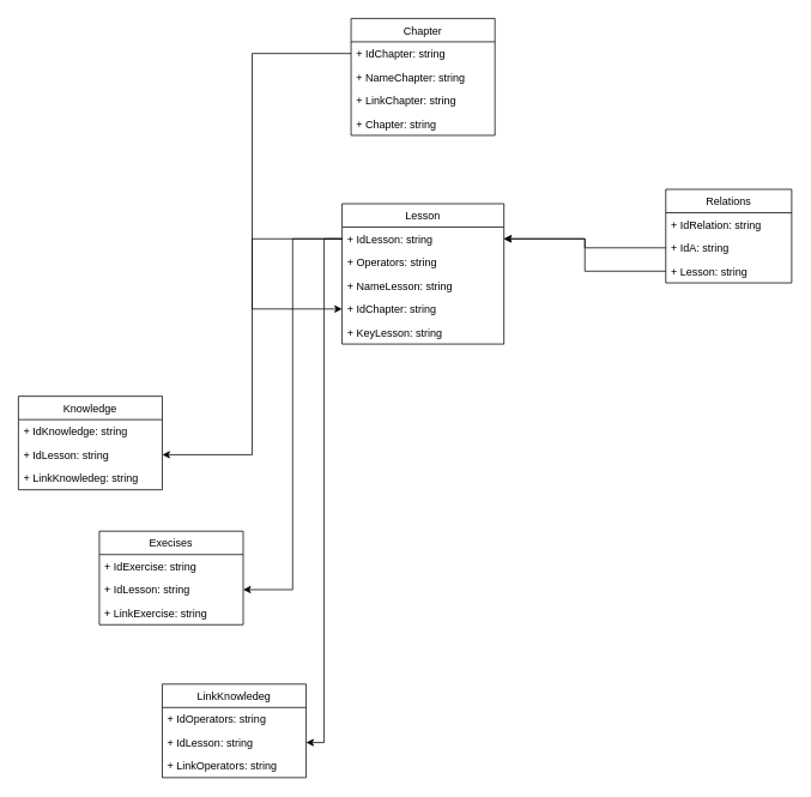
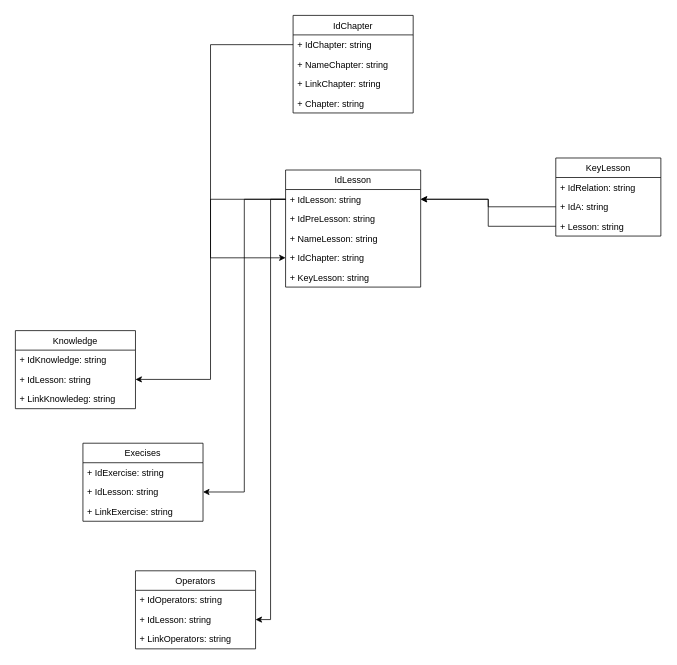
  <mxCell id="0" />
  <mxCell id="1" parent="0" />
- <mxCell id="2" value="Chapter" style="swimlane;fontStyle=0;childLayout=stackLayout;horizontal=1;startSize=26;fillColor=none;horizontalStack=0;resizeParent=1;resizeParentMax=0;resizeLast=0;collapsible=1;marginBottom=0;" parent="1" vertex="1"><mxGeometry x="390" y="20" width="160" height="130" as="geometry" /></mxCell>
+ <mxCell id="2" value="IdChapter" style="swimlane;fontStyle=0;childLayout=stackLayout;horizontal=1;startSize=26;fillColor=none;horizontalStack=0;resizeParent=1;resizeParentMax=0;resizeLast=0;collapsible=1;marginBottom=0;" parent="1" vertex="1"><mxGeometry x="390" y="20" width="160" height="130" as="geometry" /></mxCell>
  <mxCell id="3" value="+ IdChapter: string" style="text;strokeColor=none;fillColor=none;align=left;verticalAlign=top;spacingLeft=4;spacingRight=4;overflow=hidden;rotatable=0;points=[[0,0.5],[1,0.5]];portConstraint=eastwest;" parent="2" vertex="1"><mxGeometry y="26" width="160" height="26" as="geometry" /></mxCell>
  <mxCell id="4" value="+ NameChapter: string " style="text;strokeColor=none;fillColor=none;align=left;verticalAlign=top;spacingLeft=4;spacingRight=4;overflow=hidden;rotatable=0;points=[[0,0.5],[1,0.5]];portConstraint=eastwest;" parent="2" vertex="1"><mxGeometry y="52" width="160" height="26" as="geometry" /></mxCell>
  <mxCell id="5" value="+ LinkChapter: string" style="text;strokeColor=none;fillColor=none;align=left;verticalAlign=top;spacingLeft=4;spacingRight=4;overflow=hidden;rotatable=0;points=[[0,0.5],[1,0.5]];portConstraint=eastwest;" parent="2" vertex="1"><mxGeometry y="78" width="160" height="26" as="geometry" /></mxCell>
  <mxCell id="6" value="+ Chapter: string" style="text;strokeColor=none;fillColor=none;align=left;verticalAlign=top;spacingLeft=4;spacingRight=4;overflow=hidden;rotatable=0;points=[[0,0.5],[1,0.5]];portConstraint=eastwest;" parent="2" vertex="1"><mxGeometry y="104" width="160" height="26" as="geometry" /></mxCell>
- <mxCell id="7" value="Relations" style="swimlane;fontStyle=0;childLayout=stackLayout;horizontal=1;startSize=26;fillColor=none;horizontalStack=0;resizeParent=1;resizeParentMax=0;resizeLast=0;collapsible=1;marginBottom=0;" parent="1" vertex="1"><mxGeometry x="740" y="210" width="140" height="104" as="geometry" /></mxCell>
+ <mxCell id="7" value="KeyLesson" style="swimlane;fontStyle=0;childLayout=stackLayout;horizontal=1;startSize=26;fillColor=none;horizontalStack=0;resizeParent=1;resizeParentMax=0;resizeLast=0;collapsible=1;marginBottom=0;" parent="1" vertex="1"><mxGeometry x="740" y="210" width="140" height="104" as="geometry" /></mxCell>
  <mxCell id="8" value="+ IdRelation: string" style="text;strokeColor=none;fillColor=none;align=left;verticalAlign=top;spacingLeft=4;spacingRight=4;overflow=hidden;rotatable=0;points=[[0,0.5],[1,0.5]];portConstraint=eastwest;" vertex="1" parent="7"><mxGeometry y="26" width="140" height="26" as="geometry" /></mxCell>
  <mxCell id="9" value="+ IdA: string" style="text;strokeColor=none;fillColor=none;align=left;verticalAlign=top;spacingLeft=4;spacingRight=4;overflow=hidden;rotatable=0;points=[[0,0.5],[1,0.5]];portConstraint=eastwest;" parent="7" vertex="1"><mxGeometry y="52" width="140" height="26" as="geometry" /></mxCell>
  <mxCell id="10" value="+ Lesson: string" style="text;strokeColor=none;fillColor=none;align=left;verticalAlign=top;spacingLeft=4;spacingRight=4;overflow=hidden;rotatable=0;points=[[0,0.5],[1,0.5]];portConstraint=eastwest;" parent="7" vertex="1"><mxGeometry y="78" width="140" height="26" as="geometry" /></mxCell>
- <mxCell id="11" value="Lesson" style="swimlane;fontStyle=0;childLayout=stackLayout;horizontal=1;startSize=26;fillColor=none;horizontalStack=0;resizeParent=1;resizeParentMax=0;resizeLast=0;collapsible=1;marginBottom=0;" parent="1" vertex="1"><mxGeometry x="380" y="226" width="180" height="156" as="geometry" /></mxCell>
+ <mxCell id="11" value="IdLesson" style="swimlane;fontStyle=0;childLayout=stackLayout;horizontal=1;startSize=26;fillColor=none;horizontalStack=0;resizeParent=1;resizeParentMax=0;resizeLast=0;collapsible=1;marginBottom=0;" parent="1" vertex="1"><mxGeometry x="380" y="226" width="180" height="156" as="geometry" /></mxCell>
  <mxCell id="12" value="+ IdLesson: string" style="text;strokeColor=none;fillColor=none;align=left;verticalAlign=top;spacingLeft=4;spacingRight=4;overflow=hidden;rotatable=0;points=[[0,0.5],[1,0.5]];portConstraint=eastwest;" parent="11" vertex="1"><mxGeometry y="26" width="180" height="26" as="geometry" /></mxCell>
- <mxCell id="13" value="+ Operators: string" style="text;strokeColor=none;fillColor=none;align=left;verticalAlign=top;spacingLeft=4;spacingRight=4;overflow=hidden;rotatable=0;points=[[0,0.5],[1,0.5]];portConstraint=eastwest;" parent="11" vertex="1"><mxGeometry y="52" width="180" height="26" as="geometry" /></mxCell>
+ <mxCell id="13" value="+ IdPreLesson: string" style="text;strokeColor=none;fillColor=none;align=left;verticalAlign=top;spacingLeft=4;spacingRight=4;overflow=hidden;rotatable=0;points=[[0,0.5],[1,0.5]];portConstraint=eastwest;" parent="11" vertex="1"><mxGeometry y="52" width="180" height="26" as="geometry" /></mxCell>
  <mxCell id="14" value="+ NameLesson: string " style="text;strokeColor=none;fillColor=none;align=left;verticalAlign=top;spacingLeft=4;spacingRight=4;overflow=hidden;rotatable=0;points=[[0,0.5],[1,0.5]];portConstraint=eastwest;" parent="11" vertex="1"><mxGeometry y="78" width="180" height="26" as="geometry" /></mxCell>
  <mxCell id="15" value="+ IdChapter: string" style="text;strokeColor=none;fillColor=none;align=left;verticalAlign=top;spacingLeft=4;spacingRight=4;overflow=hidden;rotatable=0;points=[[0,0.5],[1,0.5]];portConstraint=eastwest;" parent="11" vertex="1"><mxGeometry y="104" width="180" height="26" as="geometry" /></mxCell>
  <mxCell id="16" value="+ KeyLesson: string" style="text;strokeColor=none;fillColor=none;align=left;verticalAlign=top;spacingLeft=4;spacingRight=4;overflow=hidden;rotatable=0;points=[[0,0.5],[1,0.5]];portConstraint=eastwest;" parent="11" vertex="1"><mxGeometry y="130" width="180" height="26" as="geometry" /></mxCell>
  <mxCell id="17" style="edgeStyle=orthogonalEdgeStyle;rounded=0;orthogonalLoop=1;jettySize=auto;html=1;entryX=0;entryY=0.5;entryDx=0;entryDy=0;" parent="1" source="3" target="15" edge="1"><mxGeometry relative="1" as="geometry"><Array as="points"><mxPoint x="280" y="59" /><mxPoint x="280" y="343" /></Array></mxGeometry></mxCell>
  <mxCell id="18" style="edgeStyle=orthogonalEdgeStyle;rounded=0;orthogonalLoop=1;jettySize=auto;html=1;" parent="1" source="9" target="12" edge="1"><mxGeometry relative="1" as="geometry" /></mxCell>
  <mxCell id="19" style="edgeStyle=orthogonalEdgeStyle;rounded=0;orthogonalLoop=1;jettySize=auto;html=1;entryX=1;entryY=0.5;entryDx=0;entryDy=0;" parent="1" source="10" target="12" edge="1"><mxGeometry relative="1" as="geometry" /></mxCell>
  <mxCell id="20" value="Knowledge" style="swimlane;fontStyle=0;childLayout=stackLayout;horizontal=1;startSize=26;fillColor=none;horizontalStack=0;resizeParent=1;resizeParentMax=0;resizeLast=0;collapsible=1;marginBottom=0;" vertex="1" parent="1"><mxGeometry x="20" y="440" width="160" height="104" as="geometry" /></mxCell>
  <mxCell id="21" value="+ IdKnowledge: string" style="text;strokeColor=none;fillColor=none;align=left;verticalAlign=top;spacingLeft=4;spacingRight=4;overflow=hidden;rotatable=0;points=[[0,0.5],[1,0.5]];portConstraint=eastwest;" vertex="1" parent="20"><mxGeometry y="26" width="160" height="26" as="geometry" /></mxCell>
  <mxCell id="22" value="+ IdLesson: string" style="text;strokeColor=none;fillColor=none;align=left;verticalAlign=top;spacingLeft=4;spacingRight=4;overflow=hidden;rotatable=0;points=[[0,0.5],[1,0.5]];portConstraint=eastwest;" vertex="1" parent="20"><mxGeometry y="52" width="160" height="26" as="geometry" /></mxCell>
  <mxCell id="23" value="+ LinkKnowledeg: string" style="text;strokeColor=none;fillColor=none;align=left;verticalAlign=top;spacingLeft=4;spacingRight=4;overflow=hidden;rotatable=0;points=[[0,0.5],[1,0.5]];portConstraint=eastwest;" vertex="1" parent="20"><mxGeometry y="78" width="160" height="26" as="geometry" /></mxCell>
  <mxCell id="24" value="Execises" style="swimlane;fontStyle=0;childLayout=stackLayout;horizontal=1;startSize=26;fillColor=none;horizontalStack=0;resizeParent=1;resizeParentMax=0;resizeLast=0;collapsible=1;marginBottom=0;" vertex="1" parent="1"><mxGeometry x="110" y="590" width="160" height="104" as="geometry" /></mxCell>
  <mxCell id="25" value="+ IdExercise: string" style="text;strokeColor=none;fillColor=none;align=left;verticalAlign=top;spacingLeft=4;spacingRight=4;overflow=hidden;rotatable=0;points=[[0,0.5],[1,0.5]];portConstraint=eastwest;" vertex="1" parent="24"><mxGeometry y="26" width="160" height="26" as="geometry" /></mxCell>
  <mxCell id="26" value="+ IdLesson: string" style="text;strokeColor=none;fillColor=none;align=left;verticalAlign=top;spacingLeft=4;spacingRight=4;overflow=hidden;rotatable=0;points=[[0,0.5],[1,0.5]];portConstraint=eastwest;" vertex="1" parent="24"><mxGeometry y="52" width="160" height="26" as="geometry" /></mxCell>
  <mxCell id="27" value="+ LinkExercise: string" style="text;strokeColor=none;fillColor=none;align=left;verticalAlign=top;spacingLeft=4;spacingRight=4;overflow=hidden;rotatable=0;points=[[0,0.5],[1,0.5]];portConstraint=eastwest;" vertex="1" parent="24"><mxGeometry y="78" width="160" height="26" as="geometry" /></mxCell>
- <mxCell id="28" value="LinkKnowledeg" style="swimlane;fontStyle=0;childLayout=stackLayout;horizontal=1;startSize=26;fillColor=none;horizontalStack=0;resizeParent=1;resizeParentMax=0;resizeLast=0;collapsible=1;marginBottom=0;" vertex="1" parent="1"><mxGeometry x="180" y="760" width="160" height="104" as="geometry" /></mxCell>
+ <mxCell id="28" value="Operators" style="swimlane;fontStyle=0;childLayout=stackLayout;horizontal=1;startSize=26;fillColor=none;horizontalStack=0;resizeParent=1;resizeParentMax=0;resizeLast=0;collapsible=1;marginBottom=0;" vertex="1" parent="1"><mxGeometry x="180" y="760" width="160" height="104" as="geometry" /></mxCell>
  <mxCell id="29" value="+ IdOperators: string" style="text;strokeColor=none;fillColor=none;align=left;verticalAlign=top;spacingLeft=4;spacingRight=4;overflow=hidden;rotatable=0;points=[[0,0.5],[1,0.5]];portConstraint=eastwest;" vertex="1" parent="28"><mxGeometry y="26" width="160" height="26" as="geometry" /></mxCell>
  <mxCell id="30" value="+ IdLesson: string" style="text;strokeColor=none;fillColor=none;align=left;verticalAlign=top;spacingLeft=4;spacingRight=4;overflow=hidden;rotatable=0;points=[[0,0.5],[1,0.5]];portConstraint=eastwest;" vertex="1" parent="28"><mxGeometry y="52" width="160" height="26" as="geometry" /></mxCell>
  <mxCell id="31" value="+ LinkOperators: string" style="text;strokeColor=none;fillColor=none;align=left;verticalAlign=top;spacingLeft=4;spacingRight=4;overflow=hidden;rotatable=0;points=[[0,0.5],[1,0.5]];portConstraint=eastwest;" vertex="1" parent="28"><mxGeometry y="78" width="160" height="26" as="geometry" /></mxCell>
  <mxCell id="32" style="edgeStyle=orthogonalEdgeStyle;rounded=0;orthogonalLoop=1;jettySize=auto;html=1;entryX=1;entryY=0.5;entryDx=0;entryDy=0;" edge="1" parent="1" source="12" target="22"><mxGeometry relative="1" as="geometry" /></mxCell>
  <mxCell id="33" style="edgeStyle=orthogonalEdgeStyle;rounded=0;orthogonalLoop=1;jettySize=auto;html=1;" edge="1" parent="1" source="12" target="26"><mxGeometry relative="1" as="geometry" /></mxCell>
  <mxCell id="34" style="edgeStyle=orthogonalEdgeStyle;rounded=0;orthogonalLoop=1;jettySize=auto;html=1;entryX=1;entryY=0.5;entryDx=0;entryDy=0;" edge="1" parent="1" source="12" target="30"><mxGeometry relative="1" as="geometry" /></mxCell>
